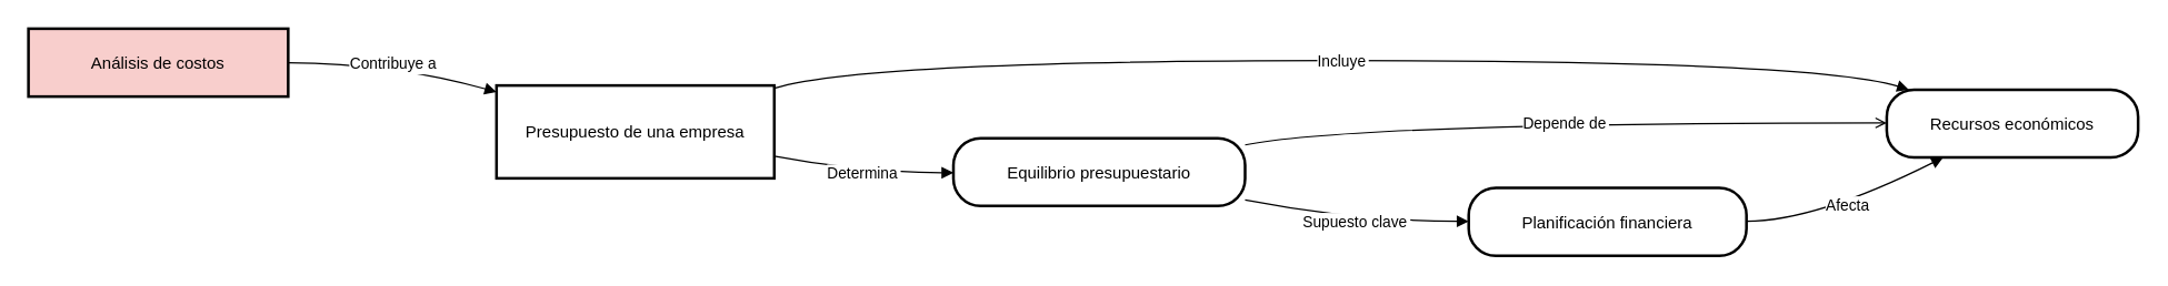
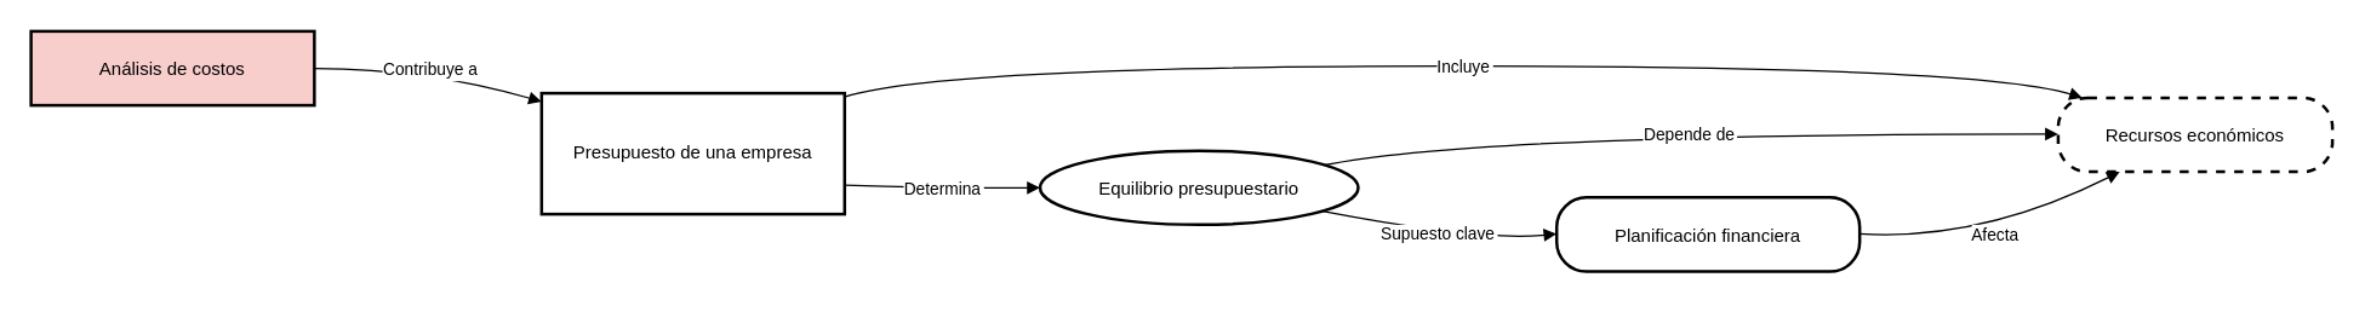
  <mxCell id="0" />
  <mxCell id="1" parent="0" />
- <mxCell id="2" value="Presupuesto de una empresa" style="whiteSpace=wrap;strokeWidth=2;" parent="1" vertex="1"><mxGeometry x="357" y="61" width="200" height="67" as="geometry" /></mxCell>
- <mxCell id="3" value="Recursos económicos" style="rounded=1;arcSize=40;strokeWidth=2" parent="1" vertex="1"><mxGeometry x="1358" y="64" width="181" height="49" as="geometry" /></mxCell>
- <mxCell id="4" value="Equilibrio presupuestario" style="rounded=1;arcSize=40;strokeWidth=2" parent="1" vertex="1"><mxGeometry x="686" y="99" width="210" height="49" as="geometry" /></mxCell>
- <mxCell id="5" value="Planificación financiera" style="rounded=1;arcSize=40;strokeWidth=2" parent="1" vertex="1"><mxGeometry x="1057" y="135" width="200" height="49" as="geometry" /></mxCell>
+ <mxCell id="2" value="Presupuesto de una empresa" style="whiteSpace=wrap;strokeWidth=2;" parent="1" vertex="1"><mxGeometry x="357" y="61" width="200" height="80" as="geometry" /></mxCell>
+ <mxCell id="3" value="Recursos económicos" style="rounded=1;arcSize=40;strokeWidth=2;dashed=1;" parent="1" vertex="1"><mxGeometry x="1358" y="64" width="181" height="49" as="geometry" /></mxCell>
+ <mxCell id="4" value="Equilibrio presupuestario" style="ellipse;arcSize=40;strokeWidth=2;" parent="1" vertex="1"><mxGeometry x="686" y="99" width="210" height="49" as="geometry" /></mxCell>
+ <mxCell id="5" value="Planificación financiera" style="rounded=1;arcSize=40;strokeWidth=2" parent="1" vertex="1"><mxGeometry x="1027" y="130" width="200" height="49" as="geometry" /></mxCell>
  <mxCell id="6" value="Análisis de costos" style="whiteSpace=wrap;strokeWidth=2;fillColor=#f8cecc;" parent="1" vertex="1"><mxGeometry x="20" y="20" width="187" height="49" as="geometry" /></mxCell>
  <mxCell id="7" value="Incluye" style="curved=1;startArrow=none;endArrow=block;exitX=1;exitY=0.03;entryX=0.08;entryY=-0.01;" parent="1" source="2" target="3" edge="1"><mxGeometry relative="1" as="geometry"><Array as="points"><mxPoint x="621" y="43" /><mxPoint x="1307" y="43" /></Array></mxGeometry></mxCell>
  <mxCell id="8" value="Determina" style="curved=1;startArrow=none;endArrow=block;exitX=1;exitY=0.76;entryX=0;entryY=0.51;" parent="1" source="2" target="4" edge="1"><mxGeometry relative="1" as="geometry"><Array as="points"><mxPoint x="621" y="124" /></Array></mxGeometry></mxCell>
- <mxCell id="9" value="Depende de" style="curved=1;startArrow=none;endArrow=open;exitX=1;exitY=0.1;entryX=0;entryY=0.49;" parent="1" source="4" target="3" edge="1"><mxGeometry relative="1" as="geometry"><Array as="points"><mxPoint x="976" y="88" /></Array></mxGeometry></mxCell>
+ <mxCell id="9" value="Depende de" style="curved=1;startArrow=none;endArrow=block;exitX=1;exitY=0.1;entryX=0;entryY=0.49;" parent="1" source="4" target="3" edge="1"><mxGeometry relative="1" as="geometry"><Array as="points"><mxPoint x="976" y="88" /></Array></mxGeometry></mxCell>
  <mxCell id="10" value="Supuesto clave" style="curved=1;startArrow=none;endArrow=block;exitX=1;exitY=0.91;entryX=0;entryY=0.49;" parent="1" source="4" target="5" edge="1"><mxGeometry relative="1" as="geometry"><Array as="points"><mxPoint x="976" y="159" /></Array></mxGeometry></mxCell>
  <mxCell id="11" value="Afecta" style="curved=1;startArrow=none;endArrow=block;exitX=1;exitY=0.49;entryX=0.23;entryY=0.99;" parent="1" source="5" target="3" edge="1"><mxGeometry relative="1" as="geometry"><Array as="points"><mxPoint x="1307" y="159" /></Array></mxGeometry></mxCell>
  <mxCell id="12" value="Contribuye a" style="curved=1;startArrow=none;endArrow=block;exitX=1;exitY=0.5;entryX=0;entryY=0.07;" parent="1" source="6" target="2" edge="1"><mxGeometry relative="1" as="geometry"><Array as="points"><mxPoint x="284" y="45" /></Array></mxGeometry></mxCell>
